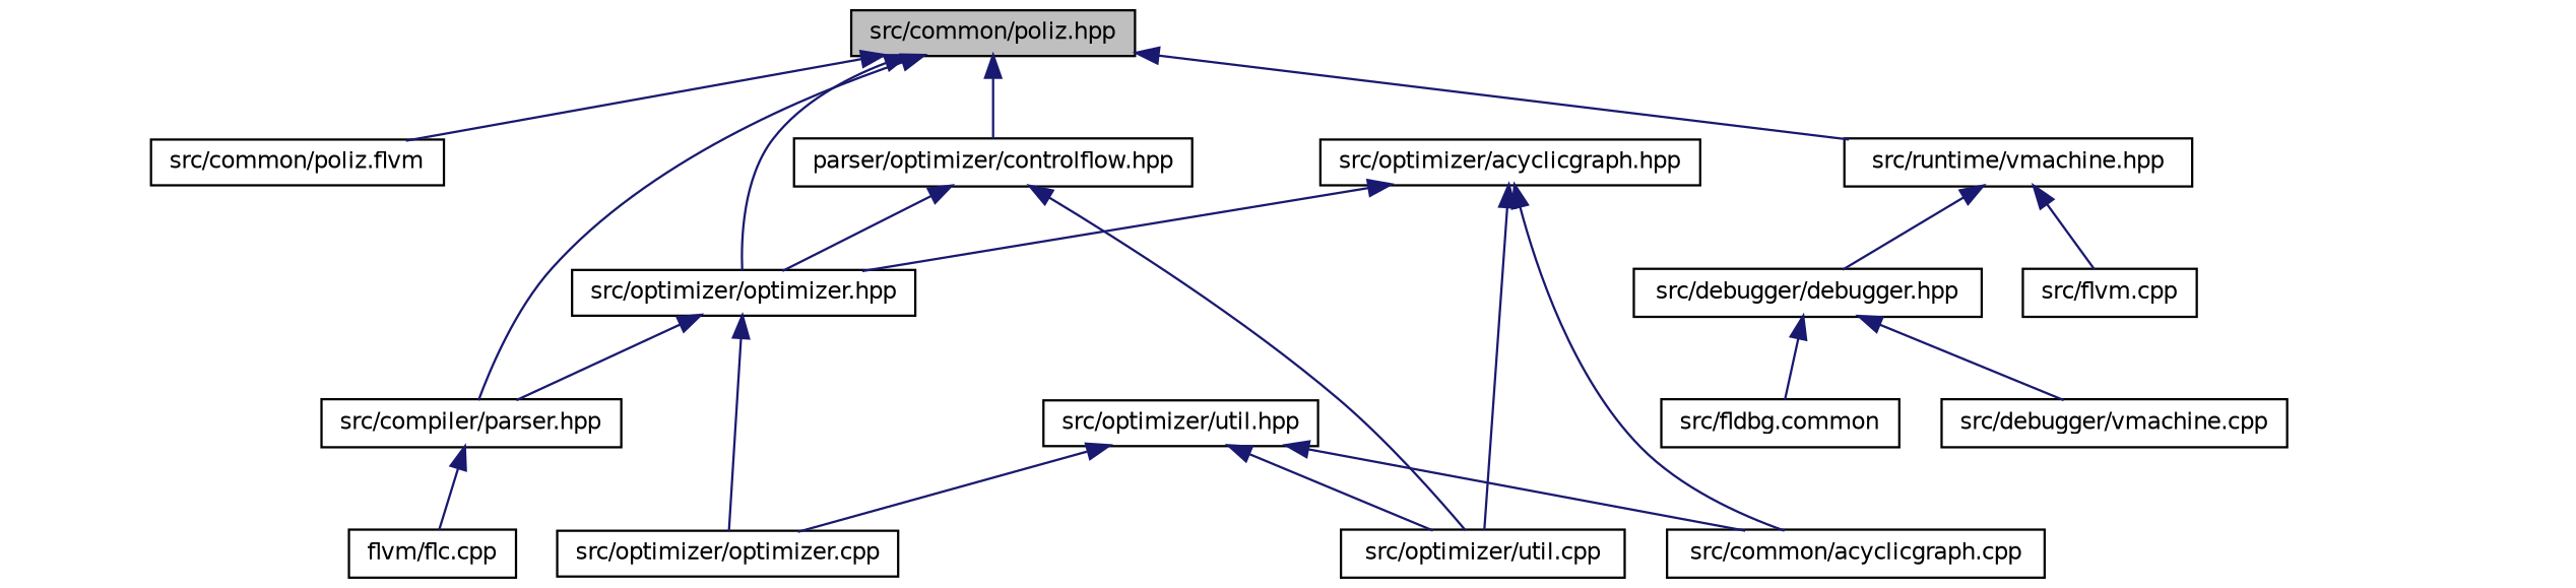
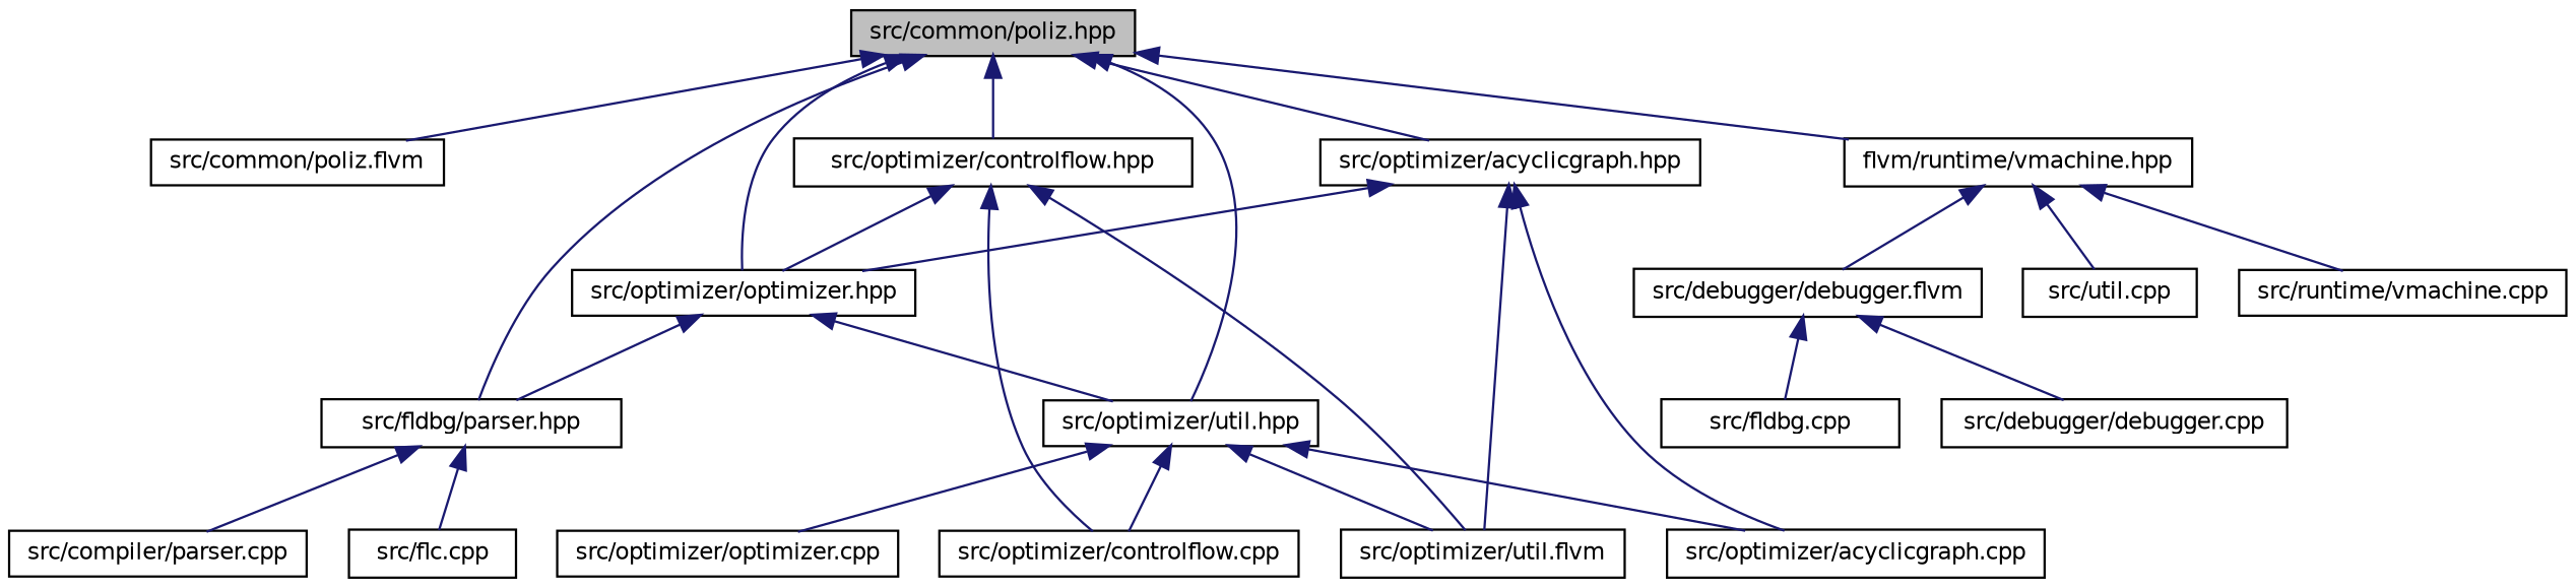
  digraph {
    node [color=black fillcolor=white fontname=Helvetica fontsize=10 shape=record style=filled]
    edge [color=midnightblue dir=back fontname=Helvetica fontsize=10 labelfontname=Helvetica labelfontsize=10 style=solid]
    n1 [fillcolor=grey75 fontcolor=black height=0.2 label="src/common/poliz.hpp" width=0.4]
    n2 [height=0.2 label="src/common/poliz.flvm" width=0.4]
-   n3 [height=0.2 label="src/compiler/parser.hpp" width=0.4]
-   n4 [height=0.2 label="src/runtime/vmachine.hpp" width=0.4]
+   n3 [height=0.2 label="src/fldbg/parser.hpp" width=0.4]
+   n4 [height=0.2 label="flvm/runtime/vmachine.hpp" width=0.4]
    n5 [height=0.2 label="src/optimizer/acyclicgraph.hpp" width=0.4]
    n6 [height=0.2 label="src/optimizer/optimizer.hpp" width=0.4]
-   n7 [height=0.2 label="parser/optimizer/controlflow.hpp" width=0.4]
+   n7 [height=0.2 label="src/optimizer/controlflow.hpp" width=0.4]
    n8 [height=0.2 label="src/optimizer/util.hpp" width=0.4]
-   n10 [height=0.2 label="flvm/flc.cpp" width=0.4]
-   n11 [height=0.2 label="src/debugger/debugger.hpp" width=0.4]
-   n12 [height=0.2 label="src/flvm.cpp" width=0.4]
-   n14 [height=0.2 label="src/common/acyclicgraph.cpp" width=0.4]
-   n15 [height=0.2 label="src/optimizer/util.cpp" width=0.4]
+   n9 [height=0.2 label="src/compiler/parser.cpp" width=0.4]
+   n10 [height=0.2 label="src/flc.cpp" width=0.4]
+   n11 [height=0.2 label="src/debugger/debugger.flvm" width=0.4]
+   n12 [height=0.2 label="src/util.cpp" width=0.4]
+   n13 [height=0.2 label="src/runtime/vmachine.cpp" width=0.4]
+   n14 [height=0.2 label="src/optimizer/acyclicgraph.cpp" width=0.4]
+   n15 [height=0.2 label="src/optimizer/util.flvm" width=0.4]
    n16 [height=0.2 label="src/optimizer/optimizer.cpp" width=0.4]
-   n18 [height=0.2 label="src/debugger/vmachine.cpp" width=0.4]
-   n19 [height=0.2 label="src/fldbg.common" width=0.4]
+   n17 [height=0.2 label="src/optimizer/controlflow.cpp" width=0.4]
+   n18 [height=0.2 label="src/debugger/debugger.cpp" width=0.4]
+   n19 [height=0.2 label="src/fldbg.cpp" width=0.4]
    n1 -> n2
    n1 -> n3
    n1 -> n4
+   n1 -> n5
    n1 -> n6
    n1 -> n7
+   n1 -> n8
+   n3 -> n9
    n3 -> n10
    n4 -> n11
    n4 -> n12
+   n4 -> n13
    n5 -> n6
    n5 -> n14
    n5 -> n15
    n6 -> n3
-   n6 -> n16
+   n6 -> n8
    n7 -> n6
    n7 -> n15
+   n7 -> n17
    n8 -> n14
    n8 -> n15
    n8 -> n16
+   n8 -> n17
    n11 -> n18
    n11 -> n19
  }
